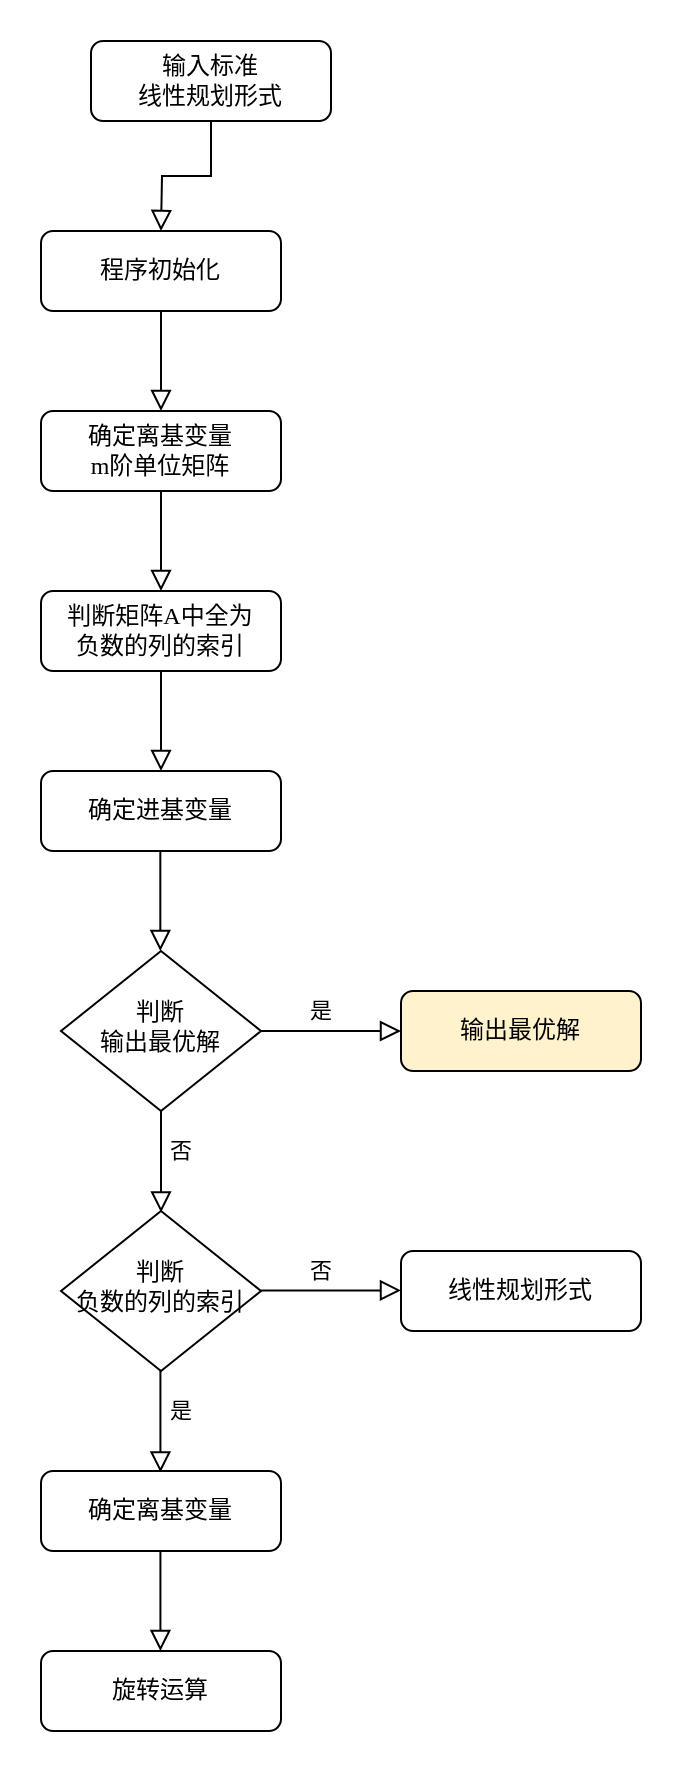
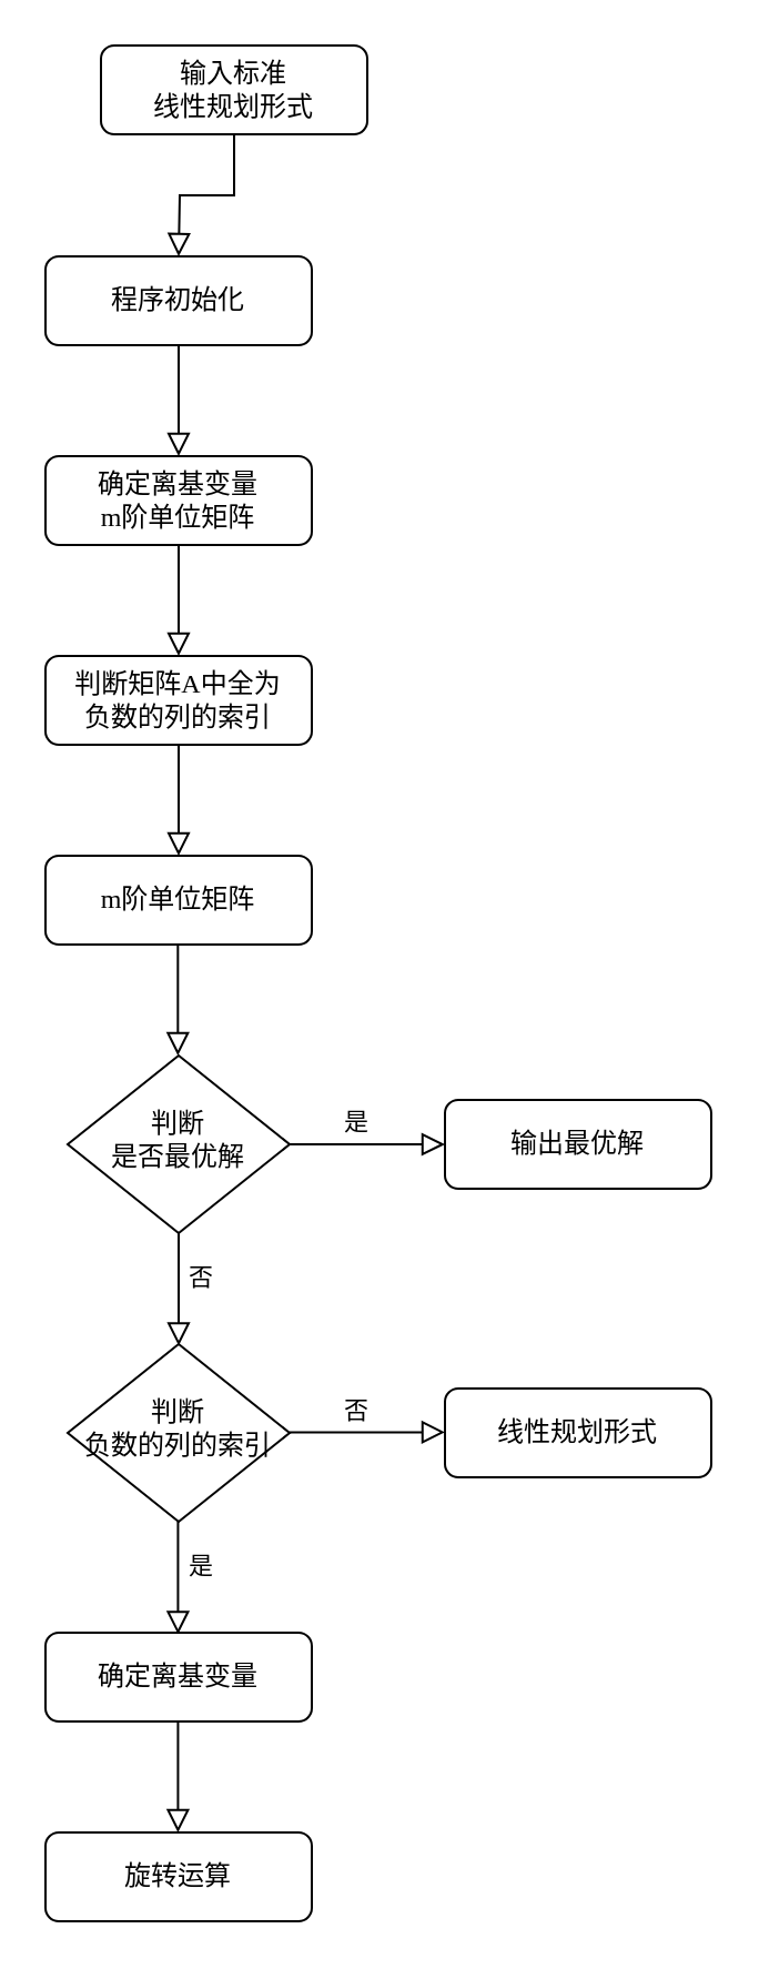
  <mxCell id="0" />
  <mxCell id="1" parent="0" />
  <mxCell id="2" value="" style="rounded=0;html=1;jettySize=auto;orthogonalLoop=1;fontSize=11;endArrow=block;endFill=0;endSize=8;strokeWidth=1;shadow=0;labelBackgroundColor=none;edgeStyle=orthogonalEdgeStyle;" parent="1" source="3" edge="1"><mxGeometry relative="1" as="geometry"><mxPoint x="80" y="295" as="targetPoint" /></mxGeometry></mxCell>
  <mxCell id="3" value="&lt;font face=&quot;Times New Roman&quot;&gt;确定离基变量&lt;/font&gt;&lt;div&gt;&lt;font face=&quot;y4IbYX7AoO8orh9Em0mi&quot;&gt;m阶单位矩阵&lt;/font&gt;&lt;/div&gt;" style="rounded=1;whiteSpace=wrap;html=1;fontSize=12;glass=0;strokeWidth=1;shadow=0;" parent="1" vertex="1"><mxGeometry x="20" y="205" width="120" height="40" as="geometry" /></mxCell>
  <mxCell id="4" value="" style="rounded=0;html=1;jettySize=auto;orthogonalLoop=1;fontSize=11;endArrow=block;endFill=0;endSize=8;strokeWidth=1;shadow=0;labelBackgroundColor=none;edgeStyle=orthogonalEdgeStyle;" edge="1" parent="1" source="5"><mxGeometry relative="1" as="geometry"><mxPoint x="80" y="205" as="targetPoint" /></mxGeometry></mxCell>
  <mxCell id="5" value="程序初始化" style="rounded=1;whiteSpace=wrap;html=1;fontSize=12;glass=0;strokeWidth=1;shadow=0;" vertex="1" parent="1"><mxGeometry x="20" y="115" width="120" height="40" as="geometry" /></mxCell>
  <mxCell id="6" value="" style="rounded=0;html=1;jettySize=auto;orthogonalLoop=1;fontSize=11;endArrow=block;endFill=0;endSize=8;strokeWidth=1;shadow=0;labelBackgroundColor=none;edgeStyle=orthogonalEdgeStyle;" edge="1" parent="1" source="7"><mxGeometry relative="1" as="geometry"><mxPoint x="80" y="115" as="targetPoint" /></mxGeometry></mxCell>
  <mxCell id="7" value="输入标准&lt;div&gt;线性规划形式&lt;/div&gt;" style="rounded=1;whiteSpace=wrap;html=1;fontSize=12;glass=0;strokeWidth=1;shadow=0;" vertex="1" parent="1"><mxGeometry x="45" y="20" width="120" height="40" as="geometry" /></mxCell>
  <mxCell id="8" value="&lt;font face=&quot;Times New Roman&quot;&gt;判断矩阵A中全为&lt;/font&gt;&lt;div&gt;&lt;font face=&quot;Times New Roman&quot;&gt;负数的列的索引&lt;/font&gt;&lt;br&gt;&lt;/div&gt;" style="rounded=1;whiteSpace=wrap;html=1;fontSize=12;glass=0;strokeWidth=1;shadow=0;" vertex="1" parent="1"><mxGeometry x="20" y="295" width="120" height="40" as="geometry" /></mxCell>
  <mxCell id="9" value="" style="rounded=0;html=1;jettySize=auto;orthogonalLoop=1;fontSize=11;endArrow=block;endFill=0;endSize=8;strokeWidth=1;shadow=0;labelBackgroundColor=none;edgeStyle=orthogonalEdgeStyle;" edge="1" parent="1"><mxGeometry relative="1" as="geometry"><mxPoint x="80" y="335" as="sourcePoint" /><mxPoint x="80" y="385" as="targetPoint" /></mxGeometry></mxCell>
- <mxCell id="10" value="&lt;div&gt;&lt;font face=&quot;Times New Roman&quot;&gt;确定进基变量&lt;/font&gt;&lt;/div&gt;" style="rounded=1;whiteSpace=wrap;html=1;fontSize=12;glass=0;strokeWidth=1;shadow=0;" vertex="1" parent="1"><mxGeometry x="20" y="385" width="120" height="40" as="geometry" /></mxCell>
- <mxCell id="11" value="判断&lt;div&gt;输出最优解&lt;/div&gt;" style="rhombus;whiteSpace=wrap;html=1;shadow=0;fontFamily=Helvetica;fontSize=12;align=center;strokeWidth=1;spacing=6;spacingTop=-4;" vertex="1" parent="1"><mxGeometry x="30" y="475" width="100" height="80" as="geometry" /></mxCell>
+ <mxCell id="10" value="&lt;div&gt;&lt;font face=&quot;Times New Roman&quot;&gt;m阶单位矩阵&lt;/font&gt;&lt;/div&gt;" style="rounded=1;whiteSpace=wrap;html=1;fontSize=12;glass=0;strokeWidth=1;shadow=0;" vertex="1" parent="1"><mxGeometry x="20" y="385" width="120" height="40" as="geometry" /></mxCell>
+ <mxCell id="11" value="判断&lt;div&gt;是否最优解&lt;/div&gt;" style="rhombus;whiteSpace=wrap;html=1;shadow=0;fontFamily=Helvetica;fontSize=12;align=center;strokeWidth=1;spacing=6;spacingTop=-4;" vertex="1" parent="1"><mxGeometry x="30" y="475" width="100" height="80" as="geometry" /></mxCell>
  <mxCell id="12" value="是" style="edgeStyle=orthogonalEdgeStyle;rounded=0;html=1;jettySize=auto;orthogonalLoop=1;fontSize=11;endArrow=block;endFill=0;endSize=8;strokeWidth=1;shadow=0;labelBackgroundColor=none;exitX=1;exitY=0.5;exitDx=0;exitDy=0;" edge="1" parent="1" source="11"><mxGeometry x="-0.149" y="10" relative="1" as="geometry"><mxPoint as="offset" /><mxPoint x="-80" y="545" as="sourcePoint" /><mxPoint x="200" y="515" as="targetPoint" /></mxGeometry></mxCell>
  <mxCell id="13" value="" style="rounded=0;html=1;jettySize=auto;orthogonalLoop=1;fontSize=11;endArrow=block;endFill=0;endSize=8;strokeWidth=1;shadow=0;labelBackgroundColor=none;edgeStyle=orthogonalEdgeStyle;" edge="1" parent="1"><mxGeometry relative="1" as="geometry"><mxPoint x="79.66" y="425" as="sourcePoint" /><mxPoint x="79.66" y="475" as="targetPoint" /></mxGeometry></mxCell>
- <mxCell id="14" value="输出最优解" style="rounded=1;whiteSpace=wrap;html=1;fontSize=12;glass=0;strokeWidth=1;shadow=0;fillColor=#fff2cc;" vertex="1" parent="1"><mxGeometry x="200" y="495" width="120" height="40" as="geometry" /></mxCell>
+ <mxCell id="14" value="输出最优解" style="rounded=1;whiteSpace=wrap;html=1;fontSize=12;glass=0;strokeWidth=1;shadow=0;" vertex="1" parent="1"><mxGeometry x="200" y="495" width="120" height="40" as="geometry" /></mxCell>
  <mxCell id="15" value="否" style="edgeStyle=orthogonalEdgeStyle;rounded=0;html=1;jettySize=auto;orthogonalLoop=1;fontSize=11;endArrow=block;endFill=0;endSize=8;strokeWidth=1;shadow=0;labelBackgroundColor=none;exitX=0.5;exitY=1;exitDx=0;exitDy=0;" edge="1" parent="1" source="11"><mxGeometry x="-0.219" y="10" relative="1" as="geometry"><mxPoint as="offset" /><mxPoint x="140" y="525" as="sourcePoint" /><mxPoint x="80" y="605.69" as="targetPoint" /></mxGeometry></mxCell>
  <mxCell id="16" value="判断&lt;div&gt;负数的列的索引&lt;/div&gt;" style="rhombus;whiteSpace=wrap;html=1;shadow=0;fontFamily=Helvetica;fontSize=12;align=center;strokeWidth=1;spacing=6;spacingTop=-4;" vertex="1" parent="1"><mxGeometry x="30" y="605" width="100" height="80" as="geometry" /></mxCell>
  <mxCell id="17" value="否" style="edgeStyle=orthogonalEdgeStyle;rounded=0;html=1;jettySize=auto;orthogonalLoop=1;fontSize=11;endArrow=block;endFill=0;endSize=8;strokeWidth=1;shadow=0;labelBackgroundColor=none;exitX=1;exitY=0.5;exitDx=0;exitDy=0;" edge="1" parent="1"><mxGeometry x="-0.149" y="10" relative="1" as="geometry"><mxPoint as="offset" /><mxPoint x="130" y="644.71" as="sourcePoint" /><mxPoint x="200" y="644.71" as="targetPoint" /></mxGeometry></mxCell>
  <mxCell id="18" value="线性规划形式" style="rounded=1;whiteSpace=wrap;html=1;fontSize=12;glass=0;strokeWidth=1;shadow=0;" vertex="1" parent="1"><mxGeometry x="200" y="625" width="120" height="40" as="geometry" /></mxCell>
  <mxCell id="19" value="是" style="edgeStyle=orthogonalEdgeStyle;rounded=0;html=1;jettySize=auto;orthogonalLoop=1;fontSize=11;endArrow=block;endFill=0;endSize=8;strokeWidth=1;shadow=0;labelBackgroundColor=none;exitX=0.5;exitY=1;exitDx=0;exitDy=0;" edge="1" parent="1"><mxGeometry x="-0.219" y="10" relative="1" as="geometry"><mxPoint as="offset" /><mxPoint x="79.71" y="685" as="sourcePoint" /><mxPoint x="79.71" y="735.69" as="targetPoint" /></mxGeometry></mxCell>
  <mxCell id="20" value="确定离基变量" style="rounded=1;whiteSpace=wrap;html=1;fontSize=12;glass=0;strokeWidth=1;shadow=0;" vertex="1" parent="1"><mxGeometry x="20" y="735" width="120" height="40" as="geometry" /></mxCell>
  <mxCell id="21" value="" style="rounded=0;html=1;jettySize=auto;orthogonalLoop=1;fontSize=11;endArrow=block;endFill=0;endSize=8;strokeWidth=1;shadow=0;labelBackgroundColor=none;edgeStyle=orthogonalEdgeStyle;" edge="1" parent="1"><mxGeometry relative="1" as="geometry"><mxPoint x="79.71" y="775" as="sourcePoint" /><mxPoint x="79.71" y="825" as="targetPoint" /></mxGeometry></mxCell>
  <mxCell id="22" value="旋转运算" style="rounded=1;whiteSpace=wrap;html=1;fontSize=12;glass=0;strokeWidth=1;shadow=0;" vertex="1" parent="1"><mxGeometry x="20" y="825" width="120" height="40" as="geometry" /></mxCell>
